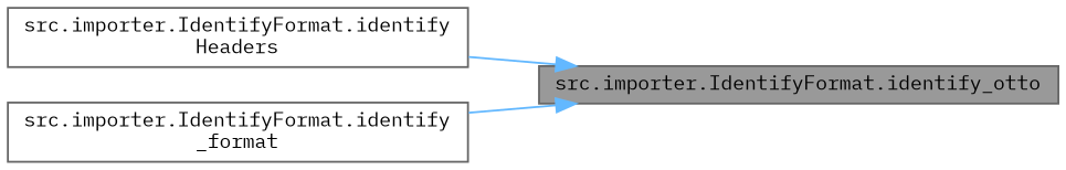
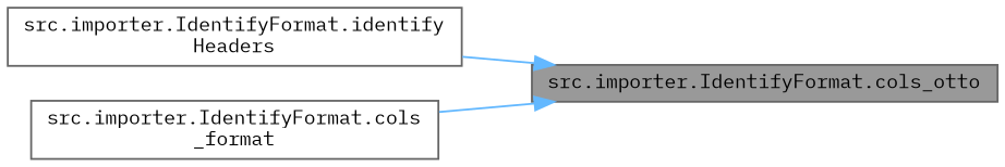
  digraph {
    fontname="IBM Plex Mono"
    rankdir=RL
    node [color=grey40 fillcolor=white fontname="IBM Plex Mono" fontsize=10 shape=box style=filled]
    edge [color=steelblue1 dir=back fontname="IBM Plex Mono" fontsize=10 labelfontname=Helvetica labelfontsize=10 style=solid]
-   n1 [color=gray40 fillcolor=grey60 fontcolor=black height=0.2 label="src.importer.IdentifyFormat.identify_otto" width=0.4]
+   n1 [color=gray40 fillcolor=grey60 fontcolor=black height=0.2 label="src.importer.IdentifyFormat.cols_otto" width=0.4]
    n2 [height=0.2 label="src.importer.IdentifyFormat.identify\lHeaders" width=0.4]
-   n3 [height=0.2 label="src.importer.IdentifyFormat.identify\l_format" width=0.4]
+   n3 [height=0.2 label="src.importer.IdentifyFormat.cols\l_format" width=0.4]
    n1 -> n2
    n1 -> n3
  }
